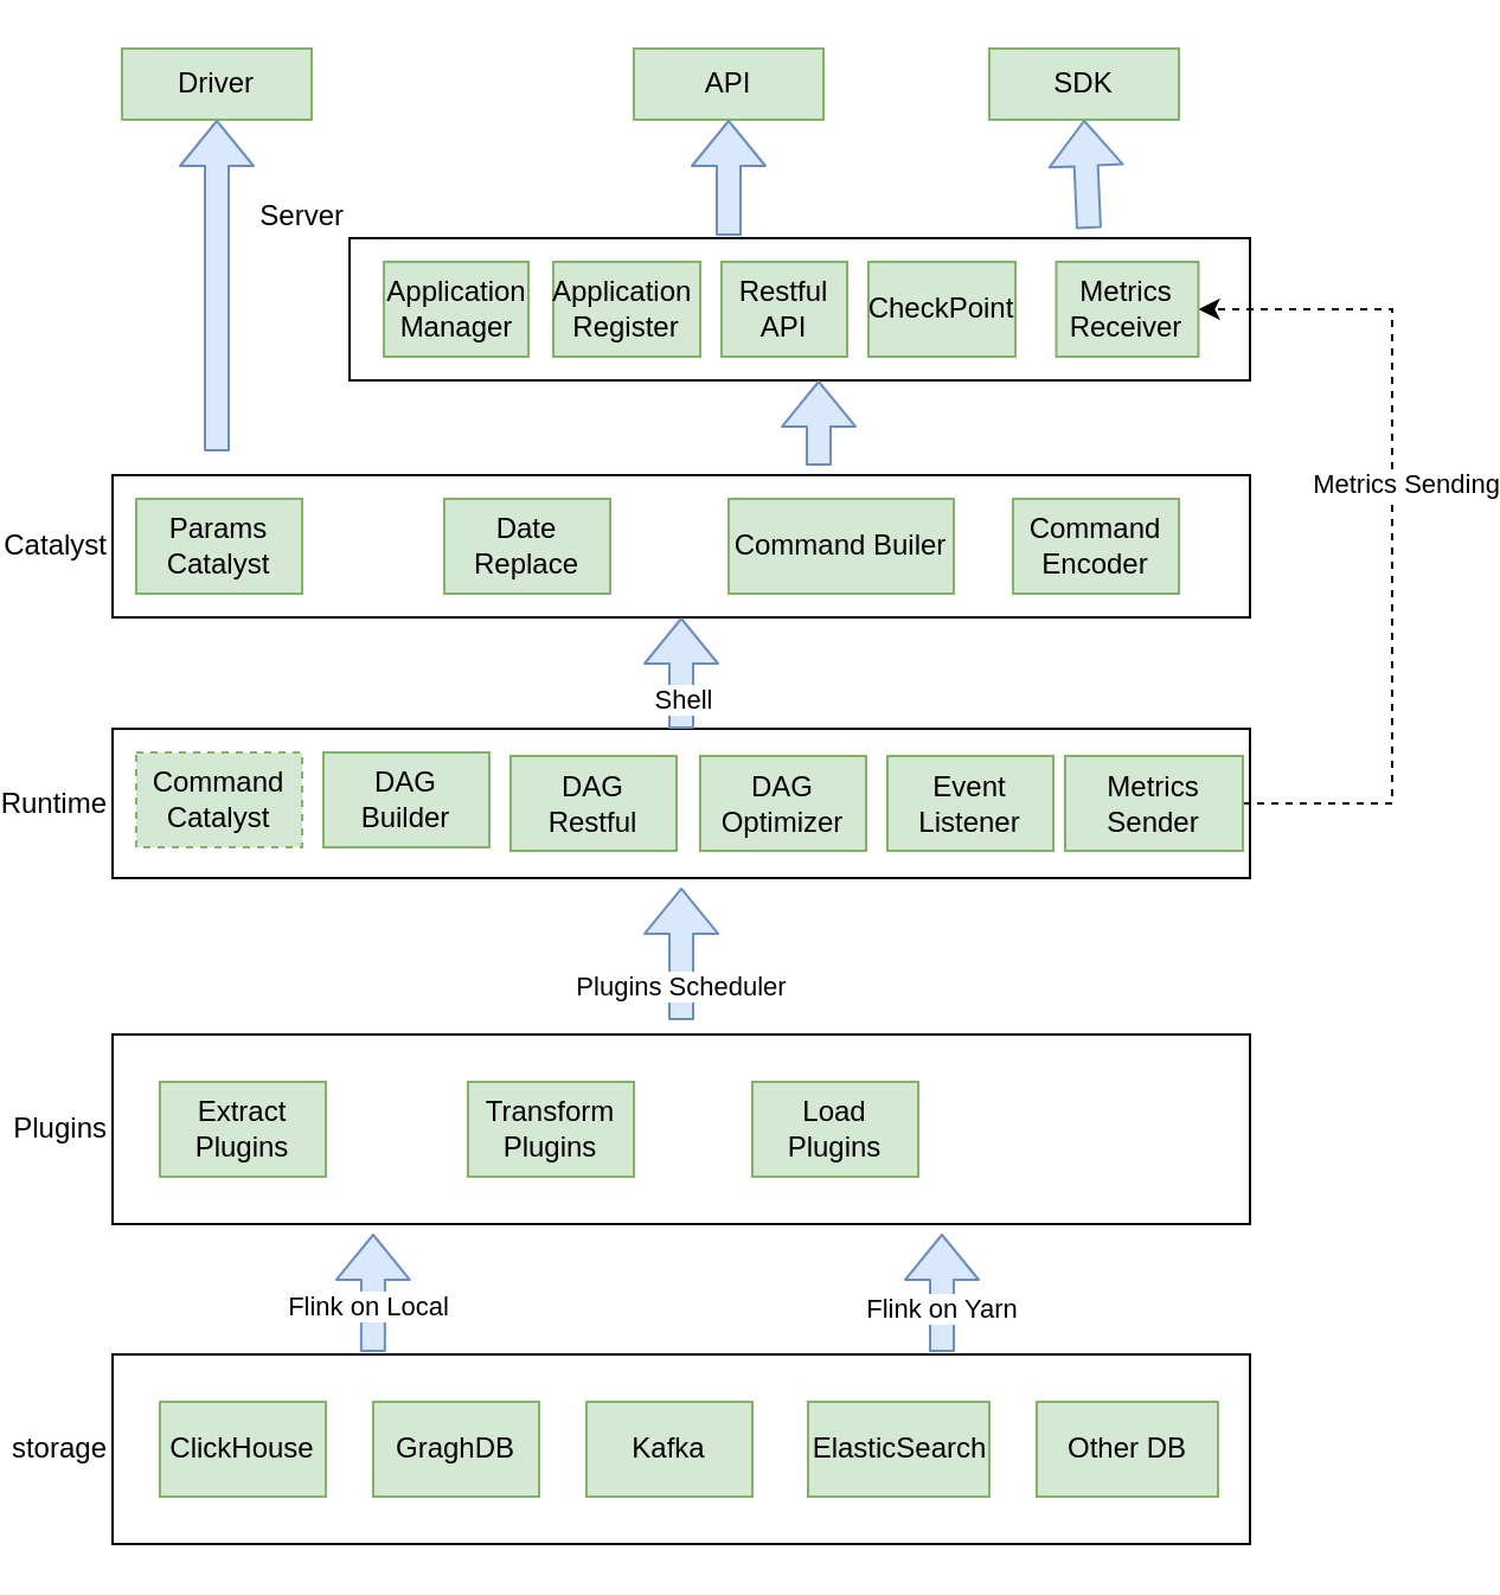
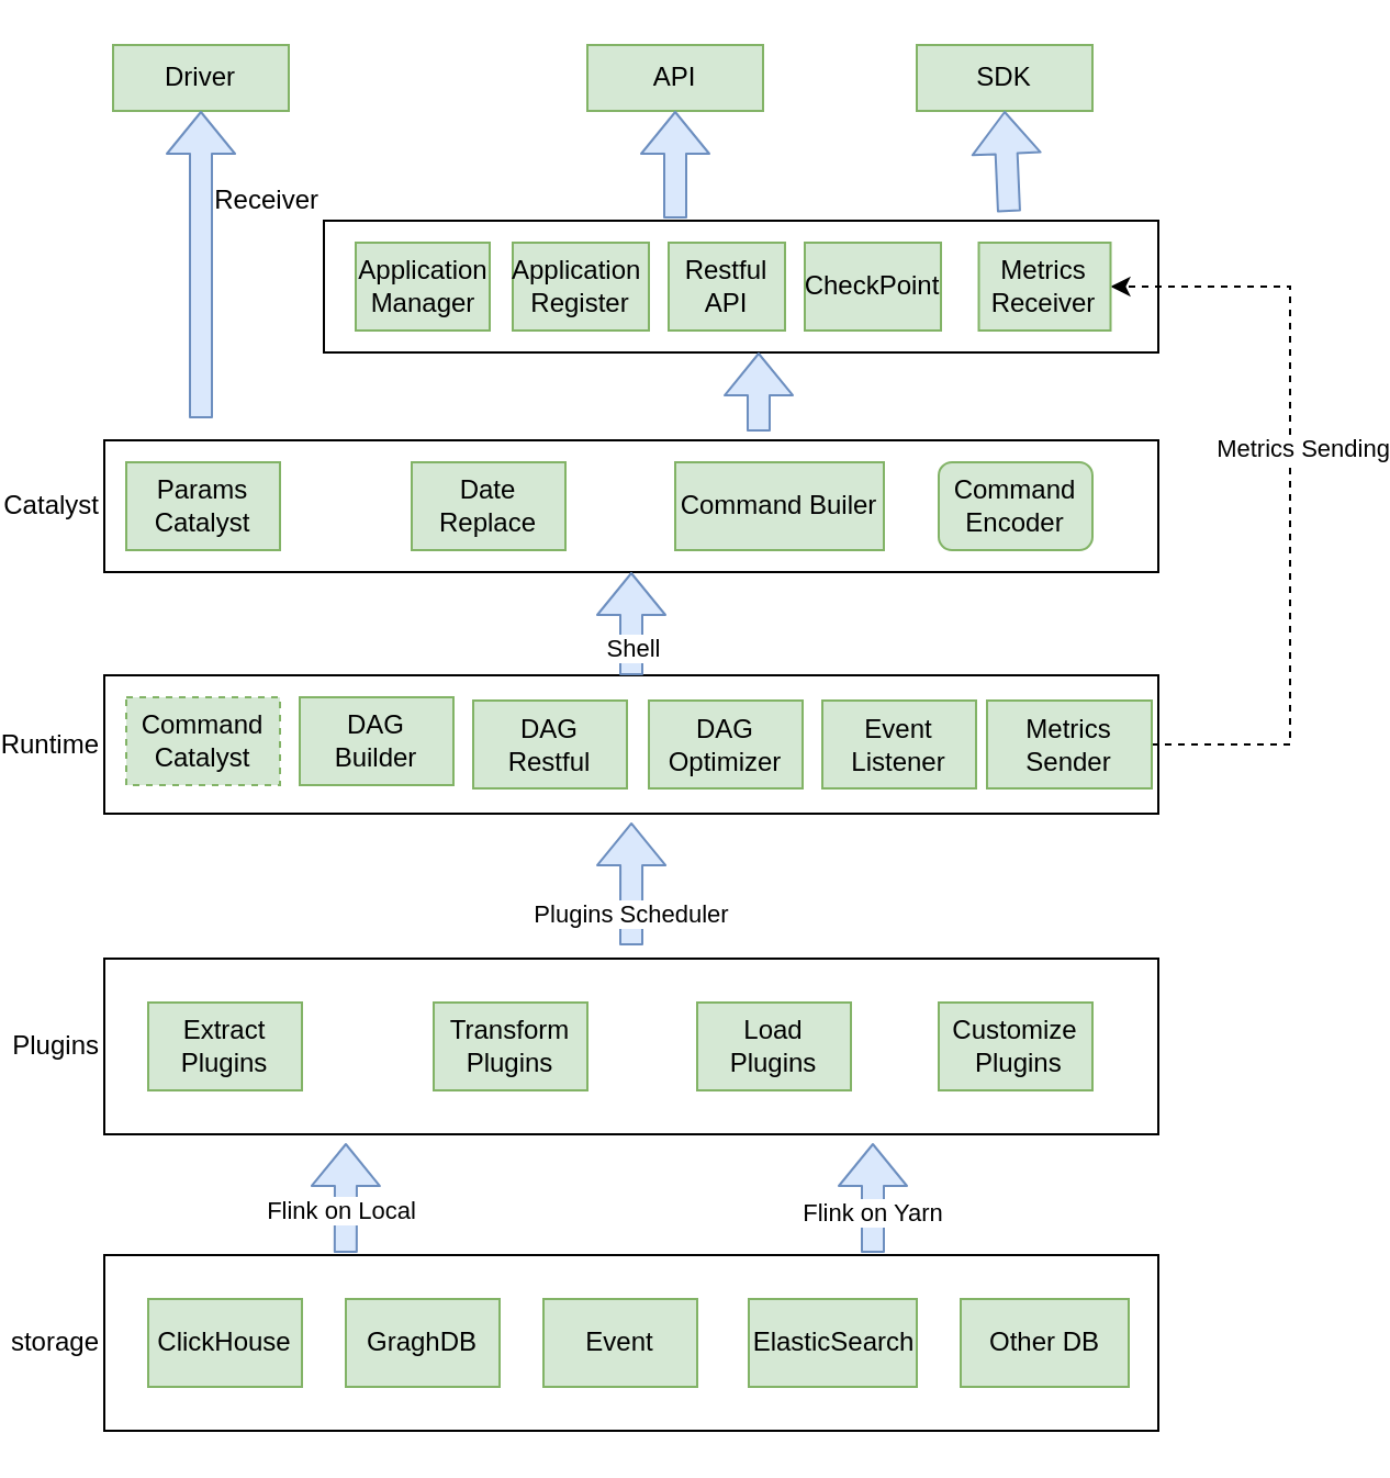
  <mxCell id="0" />
  <mxCell id="1" parent="0" />
  <mxCell id="2" value="storage" style="rounded=0;whiteSpace=wrap;html=1;labelPosition=left;verticalLabelPosition=middle;align=right;verticalAlign=middle;" vertex="1" parent="1"><mxGeometry x="20" y="571" width="480" height="80" as="geometry" /></mxCell>
  <mxCell id="3" value="ClickHouse" style="rounded=0;whiteSpace=wrap;html=1;fillColor=#d5e8d4;strokeColor=#82b366;" vertex="1" parent="1"><mxGeometry x="40" y="591" width="70" height="40" as="geometry" /></mxCell>
  <mxCell id="4" value="GraghDB" style="rounded=0;whiteSpace=wrap;html=1;fillColor=#d5e8d4;strokeColor=#82b366;" vertex="1" parent="1"><mxGeometry x="130" y="591" width="70" height="40" as="geometry" /></mxCell>
- <mxCell id="5" value="Kafka" style="rounded=0;whiteSpace=wrap;html=1;fillColor=#d5e8d4;strokeColor=#82b366;" vertex="1" parent="1"><mxGeometry x="220" y="591" width="70" height="40" as="geometry" /></mxCell>
+ <mxCell id="5" value="Event" style="rounded=0;whiteSpace=wrap;html=1;fillColor=#d5e8d4;strokeColor=#82b366;" vertex="1" parent="1"><mxGeometry x="220" y="591" width="70" height="40" as="geometry" /></mxCell>
  <mxCell id="6" value="ElasticSearch" style="rounded=0;whiteSpace=wrap;html=1;fillColor=#d5e8d4;strokeColor=#82b366;" vertex="1" parent="1"><mxGeometry x="313.5" y="591" width="76.5" height="40" as="geometry" /></mxCell>
  <mxCell id="7" value="Other DB" style="rounded=0;whiteSpace=wrap;html=1;fillColor=#d5e8d4;strokeColor=#82b366;" vertex="1" parent="1"><mxGeometry x="410" y="591" width="76.5" height="40" as="geometry" /></mxCell>
  <mxCell id="8" value="Plugins" style="rounded=0;whiteSpace=wrap;html=1;labelPosition=left;verticalLabelPosition=middle;align=right;verticalAlign=middle;" vertex="1" parent="1"><mxGeometry x="20" y="436" width="480" height="80" as="geometry" /></mxCell>
  <mxCell id="9" value="Extract Plugins" style="rounded=0;whiteSpace=wrap;html=1;fillColor=#d5e8d4;strokeColor=#82b366;" vertex="1" parent="1"><mxGeometry x="40" y="456" width="70" height="40" as="geometry" /></mxCell>
  <mxCell id="10" value="Transform Plugins" style="rounded=0;whiteSpace=wrap;html=1;fillColor=#d5e8d4;strokeColor=#82b366;" vertex="1" parent="1"><mxGeometry x="170" y="456" width="70" height="40" as="geometry" /></mxCell>
  <mxCell id="11" value="Load Plugins" style="rounded=0;whiteSpace=wrap;html=1;fillColor=#d5e8d4;strokeColor=#82b366;" vertex="1" parent="1"><mxGeometry x="290" y="456" width="70" height="40" as="geometry" /></mxCell>
+ <mxCell id="12" value="Customize&lt;br&gt;&amp;nbsp;Plugins" style="rounded=0;whiteSpace=wrap;html=1;fillColor=#d5e8d4;strokeColor=#82b366;" vertex="1" parent="1"><mxGeometry x="400" y="456" width="70" height="40" as="geometry" /></mxCell>
  <mxCell id="13" value="Runtime" style="rounded=0;whiteSpace=wrap;html=1;labelPosition=left;verticalLabelPosition=middle;align=right;verticalAlign=middle;" vertex="1" parent="1"><mxGeometry x="20" y="307" width="480" height="63" as="geometry" /></mxCell>
  <mxCell id="14" value="Catalyst" style="rounded=0;whiteSpace=wrap;html=1;labelPosition=left;verticalLabelPosition=middle;align=right;verticalAlign=middle;" vertex="1" parent="1"><mxGeometry x="20" y="200" width="480" height="60" as="geometry" /></mxCell>
  <mxCell id="15" value="" style="shape=flexArrow;endArrow=classic;html=1;fillColor=#dae8fc;strokeColor=#6c8ebf;" edge="1" parent="1"><mxGeometry width="50" height="50" relative="1" as="geometry"><mxPoint x="370" y="570" as="sourcePoint" /><mxPoint x="370" y="520" as="targetPoint" /></mxGeometry></mxCell>
  <mxCell id="16" value="Flink on Yarn" style="edgeLabel;html=1;align=center;verticalAlign=middle;resizable=0;points=[];" vertex="1" connectable="0" parent="15"><mxGeometry x="-0.237" y="1" relative="1" as="geometry"><mxPoint as="offset" /></mxGeometry></mxCell>
  <mxCell id="17" value="" style="shape=flexArrow;endArrow=classic;html=1;fillColor=#dae8fc;strokeColor=#6c8ebf;entryX=0.229;entryY=-0.012;entryDx=0;entryDy=0;entryPerimeter=0;exitX=0.229;exitY=-0.012;exitDx=0;exitDy=0;exitPerimeter=0;" edge="1" parent="1" source="2"><mxGeometry width="50" height="50" relative="1" as="geometry"><mxPoint x="210" y="550" as="sourcePoint" /><mxPoint x="130" y="520" as="targetPoint" /></mxGeometry></mxCell>
  <mxCell id="18" value="Flink on Local" style="edgeLabel;html=1;align=center;verticalAlign=middle;resizable=0;points=[];" vertex="1" connectable="0" parent="17"><mxGeometry x="-0.213" y="2" relative="1" as="geometry"><mxPoint as="offset" /></mxGeometry></mxCell>
  <mxCell id="19" value="Command&lt;br&gt;Catalyst" style="rounded=0;whiteSpace=wrap;html=1;fillColor=#d5e8d4;strokeColor=#82b366;dashed=1;" vertex="1" parent="1"><mxGeometry x="30" y="317" width="70" height="40" as="geometry" /></mxCell>
  <mxCell id="20" value="DAG&lt;br&gt;Builder" style="rounded=0;whiteSpace=wrap;html=1;fillColor=#d5e8d4;strokeColor=#82b366;" vertex="1" parent="1"><mxGeometry x="109" y="317" width="70" height="40" as="geometry" /></mxCell>
  <mxCell id="21" value="DAG&lt;br&gt;Restful" style="rounded=0;whiteSpace=wrap;html=1;fillColor=#d5e8d4;strokeColor=#82b366;" vertex="1" parent="1"><mxGeometry x="188" y="318.5" width="70" height="40" as="geometry" /></mxCell>
  <mxCell id="22" value="DAG&lt;br&gt;Optimizer" style="rounded=0;whiteSpace=wrap;html=1;fillColor=#d5e8d4;strokeColor=#82b366;" vertex="1" parent="1"><mxGeometry x="268" y="318.5" width="70" height="40" as="geometry" /></mxCell>
  <mxCell id="23" value="Event&lt;br&gt;Listener" style="rounded=0;whiteSpace=wrap;html=1;fillColor=#d5e8d4;strokeColor=#82b366;" vertex="1" parent="1"><mxGeometry x="347" y="318.5" width="70" height="40" as="geometry" /></mxCell>
  <mxCell id="24" value="" style="shape=flexArrow;endArrow=classic;html=1;exitX=0.448;exitY=1.063;exitDx=0;exitDy=0;exitPerimeter=0;fillColor=#dae8fc;strokeColor=#6c8ebf;" edge="1" parent="1"><mxGeometry width="50" height="50" relative="1" as="geometry"><mxPoint x="260" y="430" as="sourcePoint" /><mxPoint x="260.04" y="373.969" as="targetPoint" /></mxGeometry></mxCell>
  <mxCell id="25" value="Plugins Scheduler" style="edgeLabel;html=1;align=center;verticalAlign=middle;resizable=0;points=[];" vertex="1" connectable="0" parent="24"><mxGeometry x="-0.499" y="1" relative="1" as="geometry"><mxPoint as="offset" /></mxGeometry></mxCell>
  <mxCell id="26" value="Params Catalyst" style="rounded=0;whiteSpace=wrap;html=1;fillColor=#d5e8d4;strokeColor=#82b366;" vertex="1" parent="1"><mxGeometry x="30" y="210" width="70" height="40" as="geometry" /></mxCell>
  <mxCell id="27" value="Date Replace" style="rounded=0;whiteSpace=wrap;html=1;fillColor=#d5e8d4;strokeColor=#82b366;" vertex="1" parent="1"><mxGeometry x="160" y="210" width="70" height="40" as="geometry" /></mxCell>
  <mxCell id="28" value="Command Builer" style="rounded=0;whiteSpace=wrap;html=1;fillColor=#d5e8d4;strokeColor=#82b366;" vertex="1" parent="1"><mxGeometry x="280" y="210" width="95" height="40" as="geometry" /></mxCell>
- <mxCell id="29" value="Command Encoder" style="rounded=0;whiteSpace=wrap;html=1;fillColor=#d5e8d4;strokeColor=#82b366;" vertex="1" parent="1"><mxGeometry x="400" y="210" width="70" height="40" as="geometry" /></mxCell>
+ <mxCell id="29" value="Command Encoder" style="whiteSpace=wrap;html=1;fillColor=#d5e8d4;strokeColor=#82b366;rounded=1;" vertex="1" parent="1"><mxGeometry x="400" y="210" width="70" height="40" as="geometry" /></mxCell>
  <mxCell id="30" value="" style="shape=flexArrow;endArrow=classic;exitX=0.5;exitY=0;exitDx=0;exitDy=0;entryX=0.5;entryY=1;entryDx=0;entryDy=0;fillColor=#dae8fc;strokeColor=#6c8ebf;" edge="1" parent="1" source="13" target="14"><mxGeometry width="50" height="50" relative="1" as="geometry"><mxPoint x="340" y="200" as="sourcePoint" /><mxPoint x="290" y="250" as="targetPoint" /></mxGeometry></mxCell>
  <mxCell id="31" value="Shell" style="edgeLabel;html=1;align=center;verticalAlign=middle;resizable=0;points=[];" vertex="1" connectable="0" parent="30"><mxGeometry x="-0.447" relative="1" as="geometry"><mxPoint as="offset" /></mxGeometry></mxCell>
- <mxCell id="32" value="Server" style="rounded=0;whiteSpace=wrap;html=1;labelPosition=left;verticalLabelPosition=top;align=right;verticalAlign=bottom;" vertex="1" parent="1"><mxGeometry x="120" y="100" width="380" height="60" as="geometry" /></mxCell>
+ <mxCell id="32" value="Receiver" style="rounded=0;whiteSpace=wrap;html=1;labelPosition=left;verticalLabelPosition=top;align=right;verticalAlign=bottom;" vertex="1" parent="1"><mxGeometry x="120" y="100" width="380" height="60" as="geometry" /></mxCell>
  <mxCell id="33" value="Application Manager" style="rounded=0;whiteSpace=wrap;html=1;fillColor=#d5e8d4;strokeColor=#82b366;" vertex="1" parent="1"><mxGeometry x="134.5" y="110" width="61" height="40" as="geometry" /></mxCell>
  <mxCell id="34" value="" style="edgeStyle=orthogonalEdgeStyle;rounded=0;orthogonalLoop=1;jettySize=auto;html=0;entryX=1;entryY=0.5;entryDx=0;entryDy=0;dashed=1;" edge="1" parent="1" source="36" target="37"><mxGeometry relative="1" as="geometry"><mxPoint x="554.5" y="338.5" as="targetPoint" /><Array as="points"><mxPoint x="560" y="339" /><mxPoint x="560" y="130" /></Array></mxGeometry></mxCell>
  <mxCell id="35" value="Metrics Sending" style="edgeLabel;html=1;align=center;verticalAlign=middle;resizable=0;points=[];" vertex="1" connectable="0" parent="34"><mxGeometry x="0.126" y="-5" relative="1" as="geometry"><mxPoint y="1" as="offset" /></mxGeometry></mxCell>
  <mxCell id="36" value="Metrics&lt;br&gt;Sender" style="rounded=0;whiteSpace=wrap;html=1;fillColor=#d5e8d4;strokeColor=#82b366;" vertex="1" parent="1"><mxGeometry x="422" y="318.5" width="75" height="40" as="geometry" /></mxCell>
  <mxCell id="37" value="Metrics&lt;br&gt;Receiver" style="rounded=0;whiteSpace=wrap;html=1;fillColor=#d5e8d4;strokeColor=#82b366;" vertex="1" parent="1"><mxGeometry x="418.25" y="110" width="60" height="40" as="geometry" /></mxCell>
  <mxCell id="38" value="Application&amp;nbsp; Register" style="rounded=0;whiteSpace=wrap;html=1;fillColor=#d5e8d4;strokeColor=#82b366;" vertex="1" parent="1"><mxGeometry x="206" y="110" width="62" height="40" as="geometry" /></mxCell>
  <mxCell id="39" value="" style="shape=flexArrow;endArrow=classic;html=1;fillColor=#dae8fc;strokeColor=#6c8ebf;entryX=0.521;entryY=1;entryDx=0;entryDy=0;entryPerimeter=0;" edge="1" parent="1" target="32"><mxGeometry width="50" height="50" relative="1" as="geometry"><mxPoint x="318" y="196" as="sourcePoint" /><mxPoint x="290" y="250" as="targetPoint" /></mxGeometry></mxCell>
  <mxCell id="40" value="SDK" style="rounded=0;whiteSpace=wrap;html=1;labelPosition=center;verticalLabelPosition=middle;align=center;verticalAlign=middle;fillColor=#d5e8d4;strokeColor=#82b366;" vertex="1" parent="1"><mxGeometry x="390" y="20" width="80" height="30" as="geometry" /></mxCell>
  <mxCell id="41" value="API" style="rounded=0;whiteSpace=wrap;html=1;labelPosition=center;verticalLabelPosition=middle;align=center;verticalAlign=middle;fillColor=#d5e8d4;strokeColor=#82b366;" vertex="1" parent="1"><mxGeometry x="240" y="20" width="80" height="30" as="geometry" /></mxCell>
  <mxCell id="42" value="Restful API" style="rounded=0;whiteSpace=wrap;html=1;fillColor=#d5e8d4;strokeColor=#82b366;" vertex="1" parent="1"><mxGeometry x="277" y="110" width="53" height="40" as="geometry" /></mxCell>
  <mxCell id="43" value="" style="shape=flexArrow;endArrow=classic;html=1;exitX=0.5;exitY=1;exitDx=0;exitDy=0;fillColor=#dae8fc;strokeColor=#6c8ebf;entryX=0.5;entryY=1;entryDx=0;entryDy=0;" edge="1" parent="1" target="41"><mxGeometry width="50" height="50" relative="1" as="geometry"><mxPoint x="280" y="99" as="sourcePoint" /><mxPoint x="351.93" y="170" as="targetPoint" /></mxGeometry></mxCell>
  <mxCell id="44" value="" style="shape=flexArrow;endArrow=classic;html=1;exitX=0.5;exitY=1;exitDx=0;exitDy=0;fillColor=#dae8fc;strokeColor=#6c8ebf;entryX=0.5;entryY=1;entryDx=0;entryDy=0;" edge="1" parent="1" target="40"><mxGeometry width="50" height="50" relative="1" as="geometry"><mxPoint x="432" y="96" as="sourcePoint" /><mxPoint x="290" y="60" as="targetPoint" /></mxGeometry></mxCell>
  <mxCell id="45" value="Driver" style="rounded=0;whiteSpace=wrap;html=1;labelPosition=center;verticalLabelPosition=middle;align=center;verticalAlign=middle;fillColor=#d5e8d4;strokeColor=#82b366;" vertex="1" parent="1"><mxGeometry x="24" y="20" width="80" height="30" as="geometry" /></mxCell>
  <mxCell id="46" value="" style="shape=flexArrow;endArrow=classic;html=1;exitX=0.5;exitY=1;exitDx=0;exitDy=0;fillColor=#dae8fc;strokeColor=#6c8ebf;entryX=0.5;entryY=1;entryDx=0;entryDy=0;" edge="1" parent="1" target="45"><mxGeometry width="50" height="50" relative="1" as="geometry"><mxPoint x="64" y="190" as="sourcePoint" /><mxPoint x="264" y="60" as="targetPoint" /></mxGeometry></mxCell>
  <mxCell id="47" value="CheckPoint" style="rounded=0;whiteSpace=wrap;html=1;fillColor=#d5e8d4;strokeColor=#82b366;" vertex="1" parent="1"><mxGeometry x="339" y="110" width="62" height="40" as="geometry" /></mxCell>
